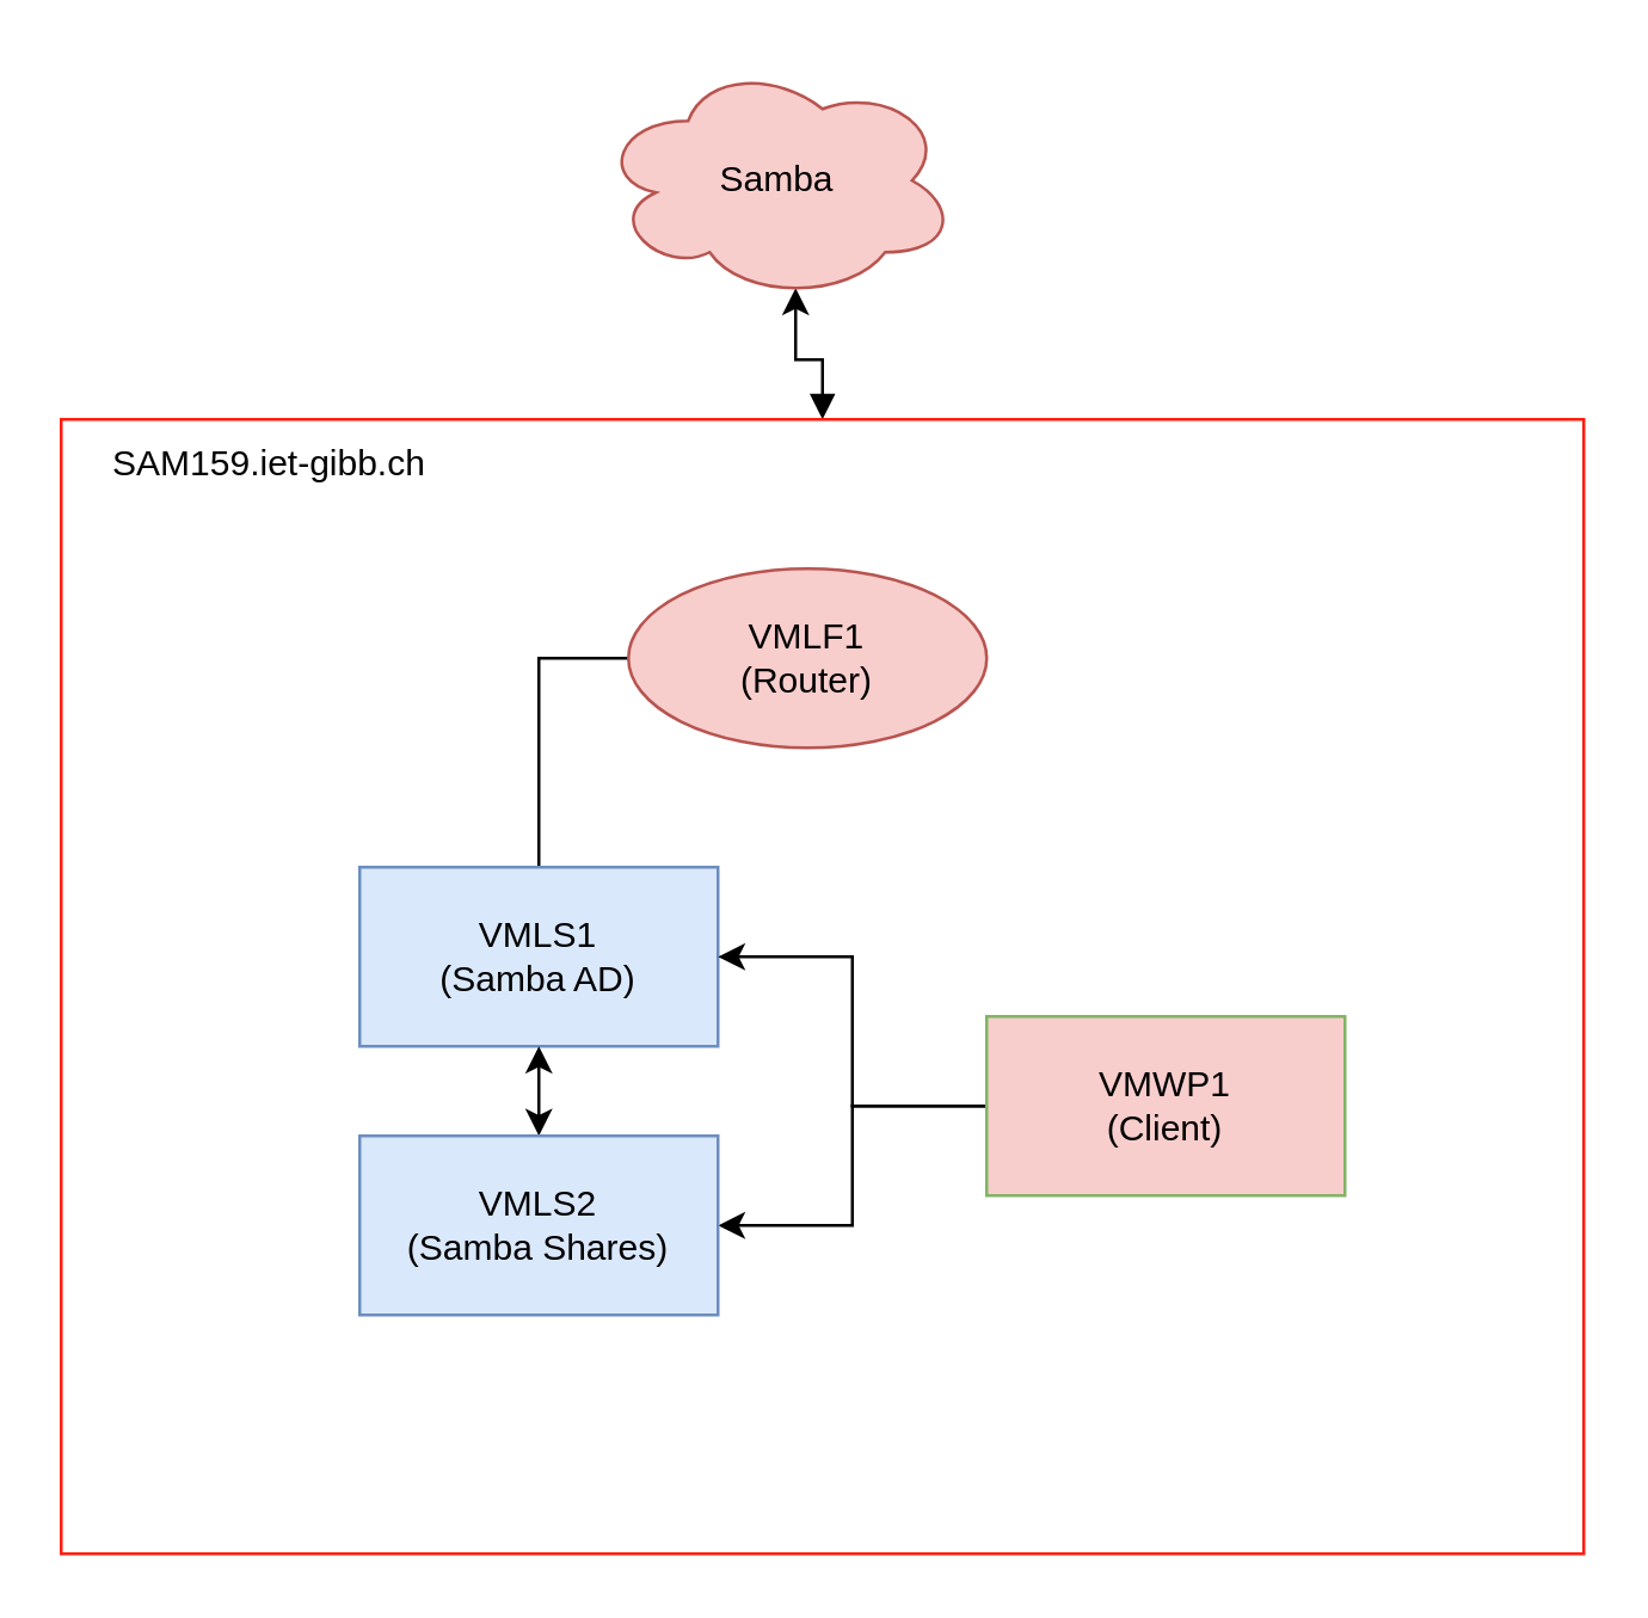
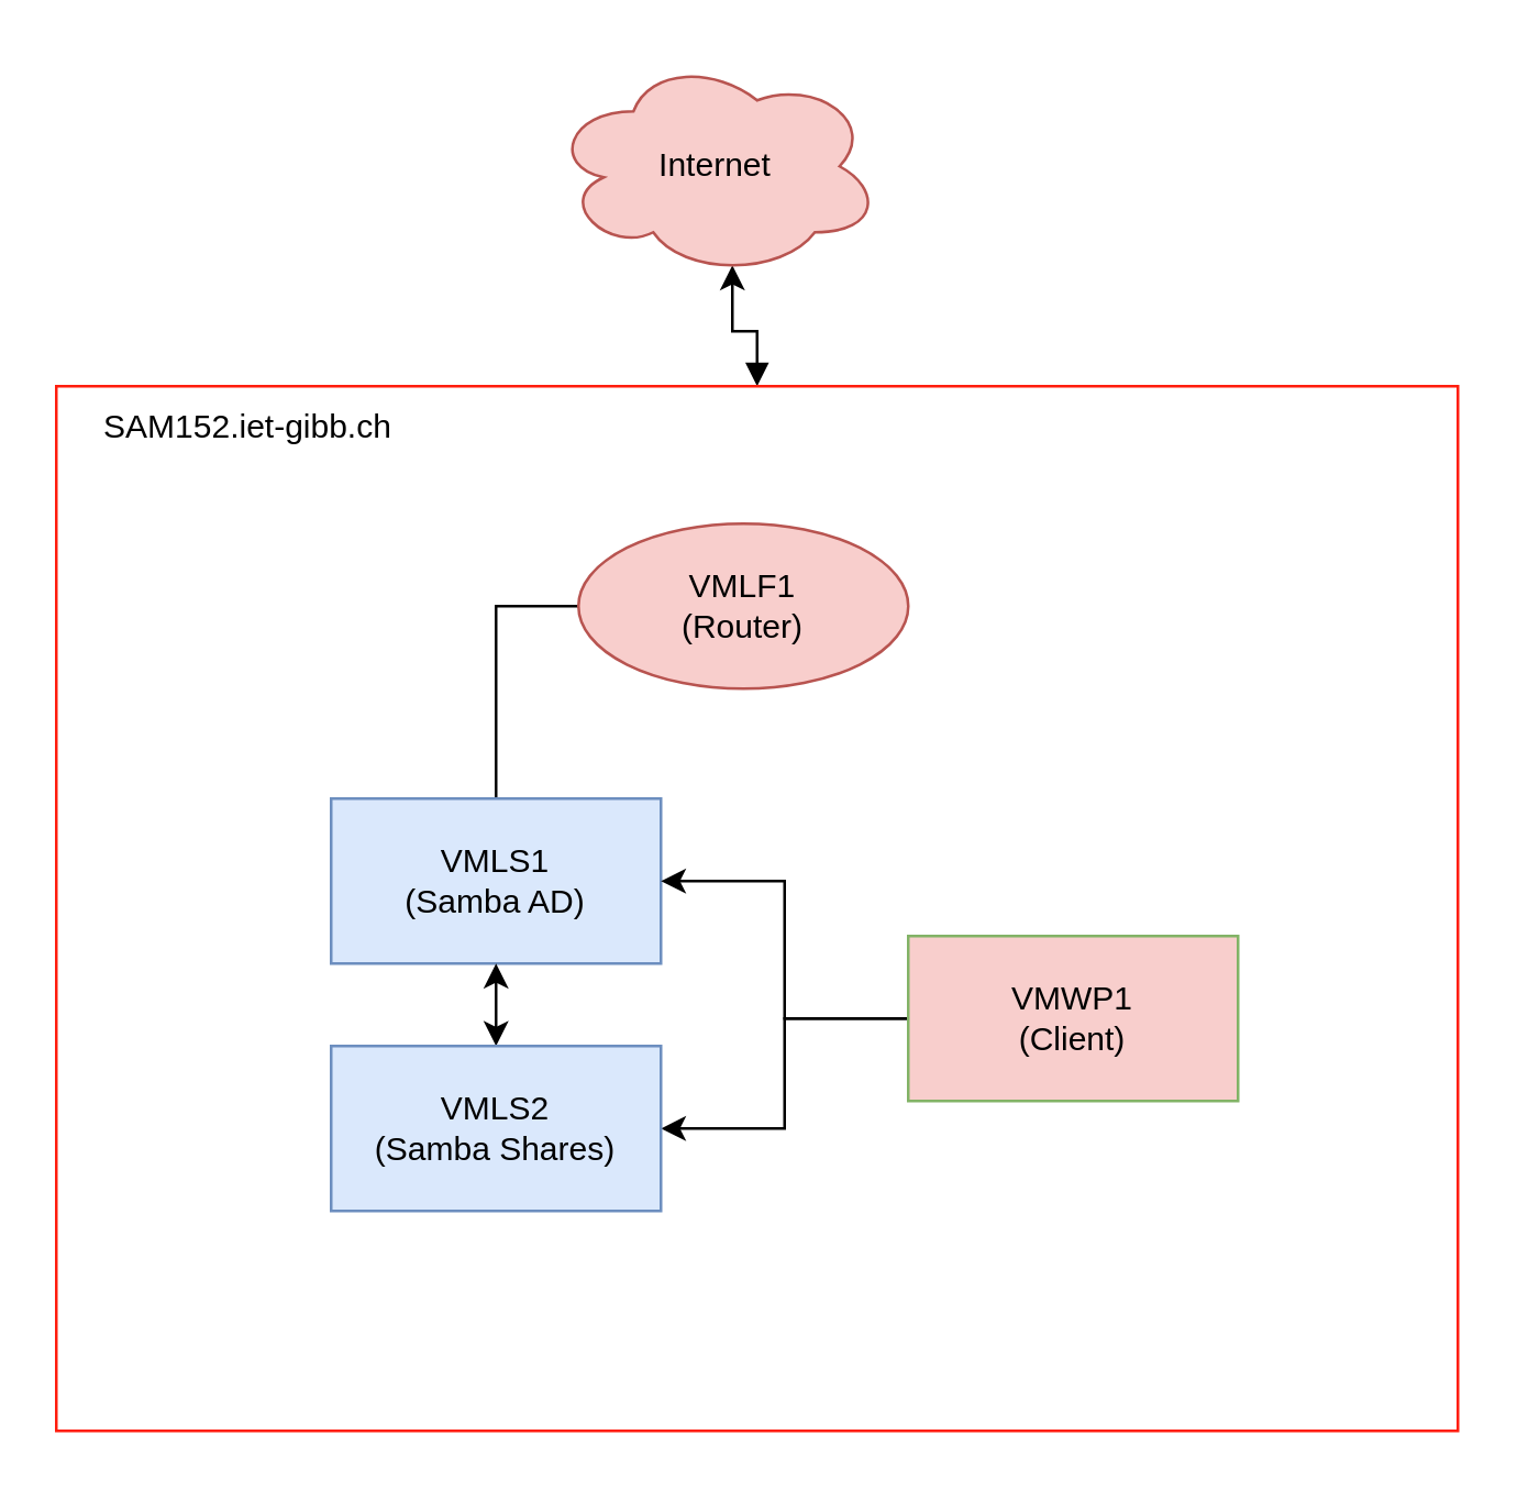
  <mxCell id="0" />
  <mxCell id="1" parent="0" />
  <mxCell id="2" style="edgeStyle=orthogonalEdgeStyle;rounded=0;orthogonalLoop=1;jettySize=auto;html=1;exitX=0.5;exitY=0;exitDx=0;exitDy=0;entryX=0.55;entryY=0.95;entryDx=0;entryDy=0;entryPerimeter=0;startArrow=block;startFill=1;" edge="1" parent="1" source="3" target="12"><mxGeometry relative="1" as="geometry" /></mxCell>
  <mxCell id="3" value="" style="rounded=0;whiteSpace=wrap;html=1;strokeColor=#FF1D0D;" vertex="1" parent="1"><mxGeometry x="20" y="140" width="510" height="380" as="geometry" /></mxCell>
  <mxCell id="4" style="edgeStyle=orthogonalEdgeStyle;rounded=0;orthogonalLoop=1;jettySize=auto;html=1;exitX=0.5;exitY=0;exitDx=0;exitDy=0;entryX=0;entryY=0.5;entryDx=0;entryDy=0;startArrow=none;startFill=0;endArrow=none;endFill=0;" edge="1" parent="1" source="5" target="9"><mxGeometry relative="1" as="geometry" /></mxCell>
  <mxCell id="5" value="VMLS1&lt;br&gt;(Samba AD)" style="rounded=0;whiteSpace=wrap;html=1;fillColor=#dae8fc;strokeColor=#6c8ebf;" vertex="1" parent="1"><mxGeometry x="120" y="290" width="120" height="60" as="geometry" /></mxCell>
  <mxCell id="6" style="edgeStyle=orthogonalEdgeStyle;rounded=0;orthogonalLoop=1;jettySize=auto;html=1;exitX=0;exitY=0.5;exitDx=0;exitDy=0;entryX=1;entryY=0.5;entryDx=0;entryDy=0;startArrow=none;startFill=0;endArrow=classic;endFill=1;" edge="1" parent="1" source="8" target="5"><mxGeometry relative="1" as="geometry" /></mxCell>
  <mxCell id="7" style="edgeStyle=orthogonalEdgeStyle;rounded=0;orthogonalLoop=1;jettySize=auto;html=1;exitX=0;exitY=0.5;exitDx=0;exitDy=0;entryX=1;entryY=0.5;entryDx=0;entryDy=0;startArrow=none;startFill=0;endArrow=classic;endFill=1;" edge="1" parent="1" source="8" target="11"><mxGeometry relative="1" as="geometry" /></mxCell>
  <mxCell id="8" value="VMWP1&lt;br&gt;(Client)" style="rounded=0;whiteSpace=wrap;html=1;fillColor=#f8cecc;strokeColor=#82b366;" vertex="1" parent="1"><mxGeometry x="330" y="340" width="120" height="60" as="geometry" /></mxCell>
  <mxCell id="9" value="VMLF1&lt;br&gt;(Router)" style="ellipse;whiteSpace=wrap;html=1;fillColor=#f8cecc;strokeColor=#b85450;" vertex="1" parent="1"><mxGeometry x="210" y="190" width="120" height="60" as="geometry" /></mxCell>
  <mxCell id="10" style="edgeStyle=orthogonalEdgeStyle;rounded=0;orthogonalLoop=1;jettySize=auto;html=1;exitX=0.5;exitY=0;exitDx=0;exitDy=0;entryX=0.5;entryY=1;entryDx=0;entryDy=0;startArrow=classic;startFill=1;endArrow=classic;endFill=1;" edge="1" parent="1" source="11" target="5"><mxGeometry relative="1" as="geometry" /></mxCell>
  <mxCell id="11" value="VMLS2&lt;br&gt;(Samba Shares)" style="rounded=0;whiteSpace=wrap;html=1;fillColor=#dae8fc;strokeColor=#6c8ebf;" vertex="1" parent="1"><mxGeometry x="120" y="380" width="120" height="60" as="geometry" /></mxCell>
- <mxCell id="12" value="Samba" style="ellipse;shape=cloud;whiteSpace=wrap;html=1;fillColor=#f8cecc;strokeColor=#b85450;" vertex="1" parent="1"><mxGeometry x="200" y="20" width="120" height="80" as="geometry" /></mxCell>
- <mxCell id="13" value="SAM159.iet-gibb.ch" style="text;html=1;strokeColor=none;fillColor=none;align=center;verticalAlign=middle;whiteSpace=wrap;rounded=0;" vertex="1" parent="1"><mxGeometry x="20" y="140" width="140" height="30" as="geometry" /></mxCell>
+ <mxCell id="12" value="Internet" style="ellipse;shape=cloud;whiteSpace=wrap;html=1;fillColor=#f8cecc;strokeColor=#b85450;" vertex="1" parent="1"><mxGeometry x="200" y="20" width="120" height="80" as="geometry" /></mxCell>
+ <mxCell id="13" value="SAM152.iet-gibb.ch" style="text;html=1;strokeColor=none;fillColor=none;align=center;verticalAlign=middle;whiteSpace=wrap;rounded=0;" vertex="1" parent="1"><mxGeometry x="20" y="140" width="140" height="30" as="geometry" /></mxCell>
